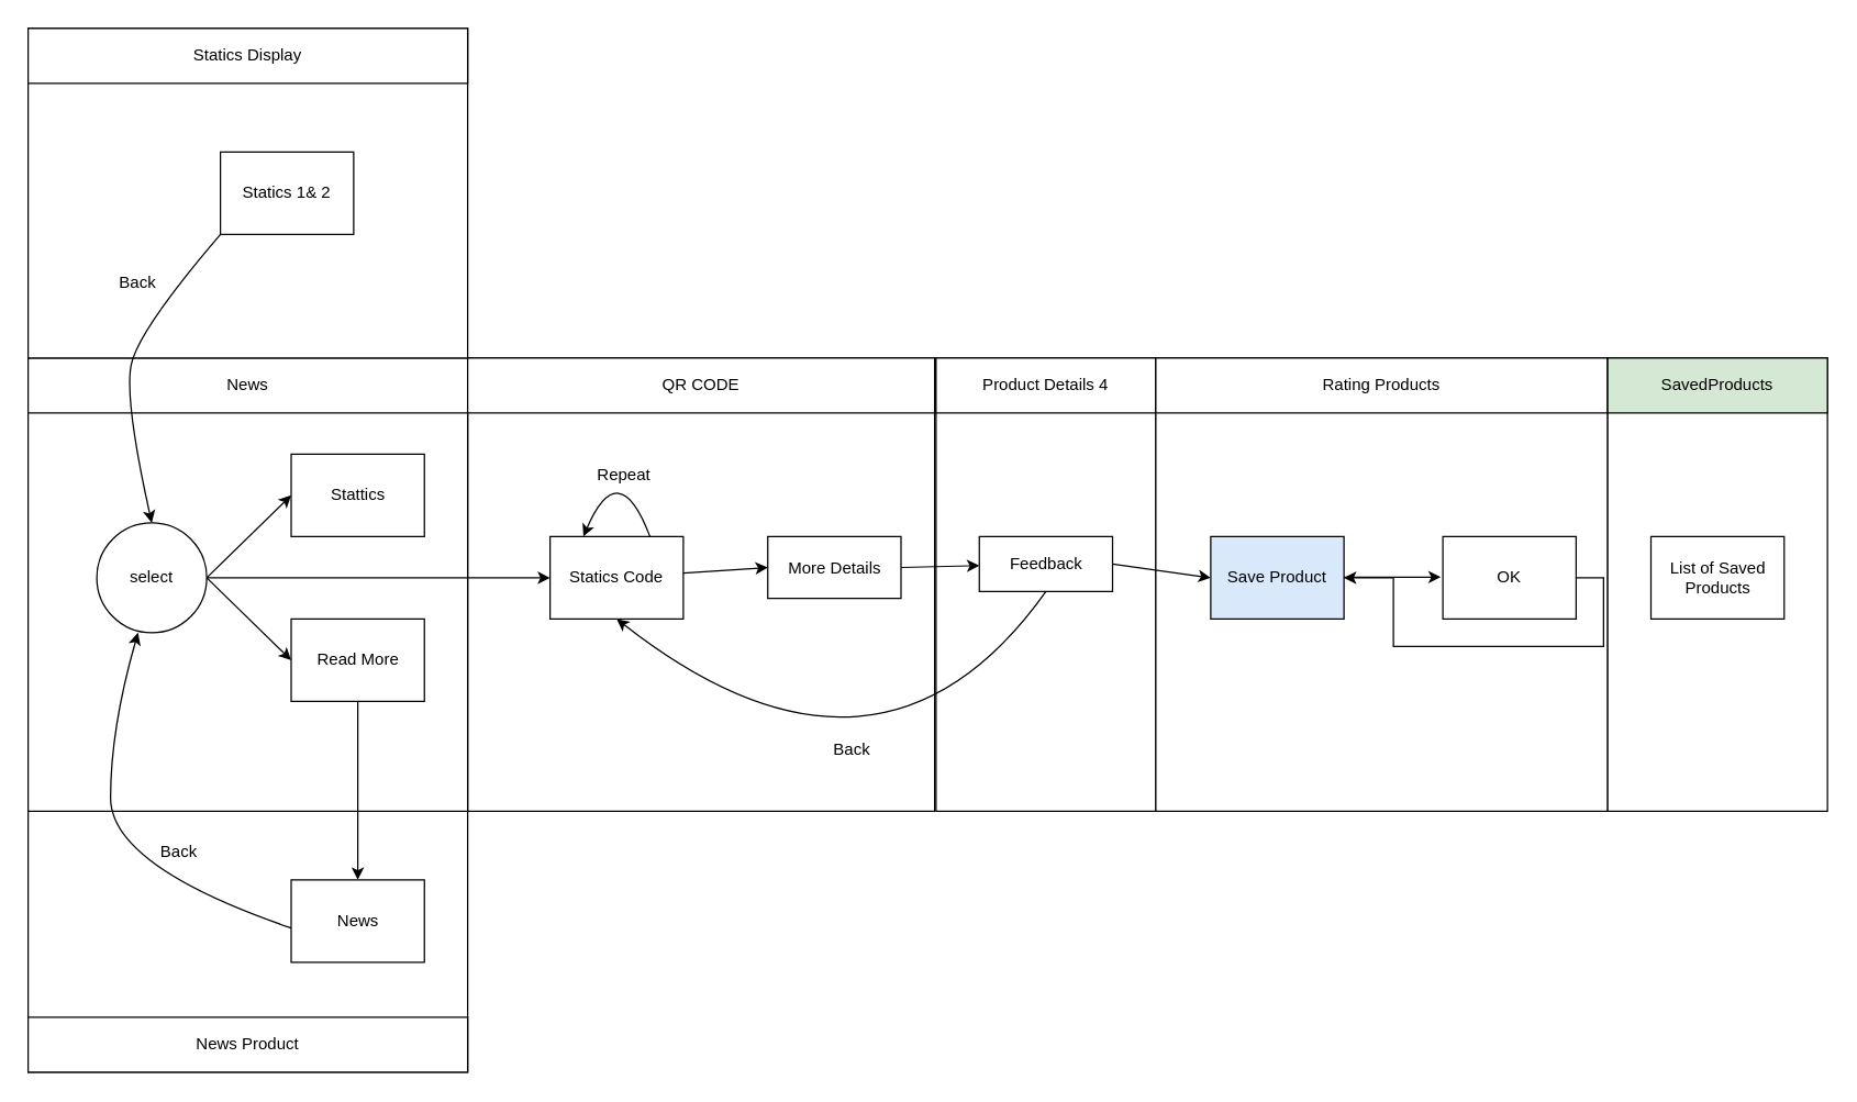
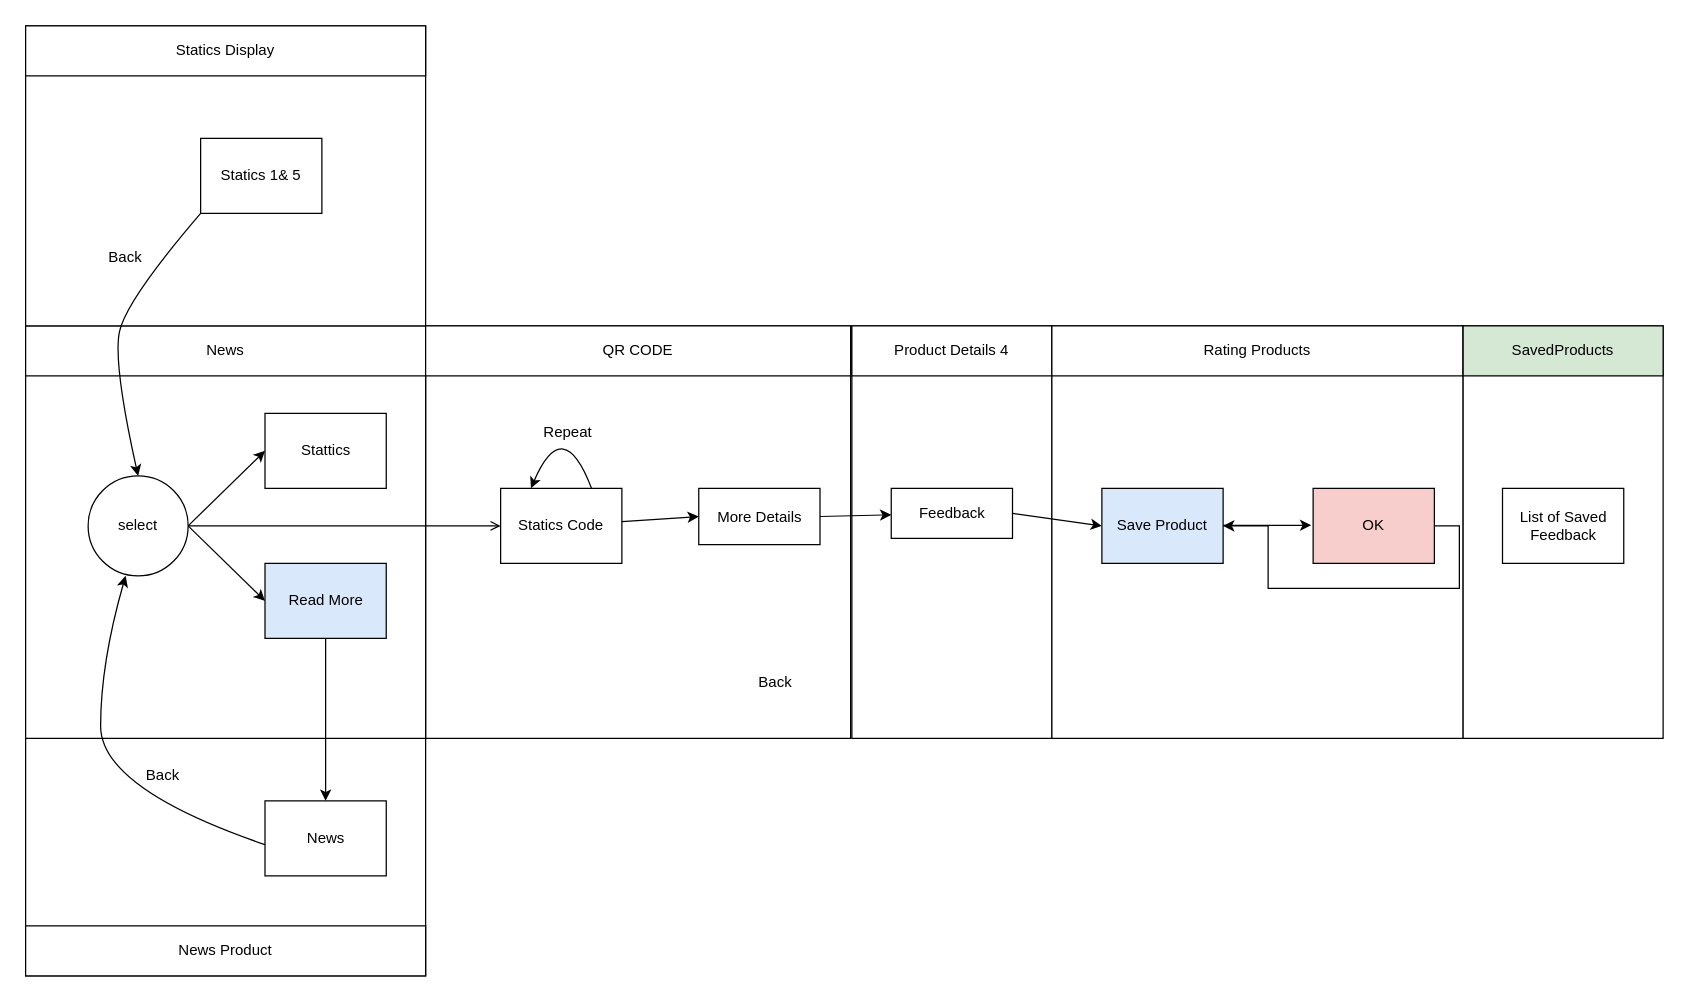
  <mxCell id="0" />
  <mxCell id="1" parent="0" />
  <mxCell id="2" value="" style="rounded=0;whiteSpace=wrap;html=1;" vertex="1" parent="1"><mxGeometry x="681" y="260" width="160" height="330" as="geometry" /></mxCell>
  <mxCell id="3" value="Product Details 4" style="rounded=0;whiteSpace=wrap;html=1;" vertex="1" parent="1"><mxGeometry x="681" y="260" width="160" height="40" as="geometry" /></mxCell>
  <mxCell id="4" value="Feedback" style="rounded=0;whiteSpace=wrap;html=1;" vertex="1" parent="1"><mxGeometry x="712.5" y="390" width="97" height="40" as="geometry" /></mxCell>
  <mxCell id="5" value="" style="rounded=0;whiteSpace=wrap;html=1;" vertex="1" parent="1"><mxGeometry x="841" y="260" width="329" height="330" as="geometry" /></mxCell>
  <mxCell id="6" value="Rating Products" style="rounded=0;whiteSpace=wrap;html=1;" vertex="1" parent="1"><mxGeometry x="841" y="260" width="329" height="40" as="geometry" /></mxCell>
  <mxCell id="7" value="" style="endArrow=classic;html=1;rounded=0;exitX=1;exitY=0.5;exitDx=0;exitDy=0;entryX=0;entryY=0.5;entryDx=0;entryDy=0;" edge="1" parent="1" source="4" target="8"><mxGeometry width="50" height="50" relative="1" as="geometry"><mxPoint x="809.5" y="420" as="sourcePoint" /><mxPoint x="719.5" y="430" as="targetPoint" /><Array as="points" /></mxGeometry></mxCell>
  <mxCell id="8" value="Save Product" style="rounded=0;whiteSpace=wrap;html=1;fillColor=#dae8fc;" vertex="1" parent="1"><mxGeometry x="881" y="390" width="97" height="60" as="geometry" /></mxCell>
- <mxCell id="9" value="OK" style="rounded=0;whiteSpace=wrap;html=1;" vertex="1" parent="1"><mxGeometry x="1050" y="390" width="97" height="60" as="geometry" /></mxCell>
+ <mxCell id="9" value="OK" style="rounded=0;whiteSpace=wrap;html=1;fillColor=#f8cecc;" vertex="1" parent="1"><mxGeometry x="1050" y="390" width="97" height="60" as="geometry" /></mxCell>
  <mxCell id="10" value="" style="rounded=0;whiteSpace=wrap;html=1;" vertex="1" parent="1"><mxGeometry x="340" y="260" width="340" height="330" as="geometry" /></mxCell>
  <mxCell id="11" value="" style="rounded=0;whiteSpace=wrap;html=1;" vertex="1" parent="1"><mxGeometry x="20" y="590" width="320" height="190" as="geometry" /></mxCell>
  <mxCell id="12" value="" style="rounded=0;whiteSpace=wrap;html=1;" vertex="1" parent="1"><mxGeometry x="20" y="260" width="320" height="330" as="geometry" /></mxCell>
  <mxCell id="13" value="News" style="rounded=0;whiteSpace=wrap;html=1;" vertex="1" parent="1"><mxGeometry x="20" y="260" width="320" height="40" as="geometry" /></mxCell>
  <mxCell id="14" value="" style="endArrow=classic;html=1;rounded=0;exitX=1;exitY=0.5;exitDx=0;exitDy=0;entryX=0;entryY=0.5;entryDx=0;entryDy=0;" edge="1" parent="1" target="15"><mxGeometry width="50" height="50" relative="1" as="geometry"><mxPoint x="150" y="420" as="sourcePoint" /><mxPoint x="206" y="420" as="targetPoint" /><Array as="points" /></mxGeometry></mxCell>
- <mxCell id="15" value="Read More" style="rounded=0;whiteSpace=wrap;html=1;" vertex="1" parent="1"><mxGeometry x="211.5" y="450" width="97" height="60" as="geometry" /></mxCell>
+ <mxCell id="15" value="Read More" style="rounded=0;whiteSpace=wrap;html=1;fillColor=#dae8fc;" vertex="1" parent="1"><mxGeometry x="211.5" y="450" width="97" height="60" as="geometry" /></mxCell>
  <mxCell id="16" value="" style="endArrow=classic;html=1;rounded=0;exitX=1;exitY=0.5;exitDx=0;exitDy=0;entryX=0;entryY=0.5;entryDx=0;entryDy=0;" edge="1" parent="1" target="17"><mxGeometry width="50" height="50" relative="1" as="geometry"><mxPoint x="150" y="420" as="sourcePoint" /><mxPoint x="60" y="430" as="targetPoint" /><Array as="points" /></mxGeometry></mxCell>
  <mxCell id="17" value="Stattics" style="rounded=0;whiteSpace=wrap;html=1;" vertex="1" parent="1"><mxGeometry x="211.5" y="330" width="97" height="60" as="geometry" /></mxCell>
  <mxCell id="18" value="" style="endArrow=classic;html=1;rounded=0;exitX=0.5;exitY=1;exitDx=0;exitDy=0;" edge="1" parent="1" source="15"><mxGeometry width="50" height="50" relative="1" as="geometry"><mxPoint x="160" y="430" as="sourcePoint" /><mxPoint x="260" y="640" as="targetPoint" /><Array as="points" /></mxGeometry></mxCell>
  <mxCell id="19" value="News Product" style="rounded=0;whiteSpace=wrap;html=1;" vertex="1" parent="1"><mxGeometry x="20" y="740" width="320" height="40" as="geometry" /></mxCell>
  <mxCell id="20" value="News" style="rounded=0;whiteSpace=wrap;html=1;" vertex="1" parent="1"><mxGeometry x="211.5" y="640" width="97" height="60" as="geometry" /></mxCell>
  <mxCell id="21" value="" style="curved=1;endArrow=classic;html=1;rounded=0;exitX=0;exitY=0.5;exitDx=0;exitDy=0;entryX=0.375;entryY=1;entryDx=0;entryDy=0;entryPerimeter=0;" edge="1" parent="1" target="33"><mxGeometry width="50" height="50" relative="1" as="geometry"><mxPoint x="211.5" y="675" as="sourcePoint" /><mxPoint x="101.5" y="450" as="targetPoint" /><Array as="points"><mxPoint x="80" y="630" /><mxPoint x="80" y="530" /></Array></mxGeometry></mxCell>
  <mxCell id="22" value="Back" style="text;html=1;align=center;verticalAlign=middle;whiteSpace=wrap;rounded=0;" vertex="1" parent="1"><mxGeometry x="100" y="605" width="60" height="30" as="geometry" /></mxCell>
  <mxCell id="23" value="" style="rounded=0;whiteSpace=wrap;html=1;" vertex="1" parent="1"><mxGeometry x="20" width="320" height="240" as="geometry" y="20" /></mxCell>
  <mxCell id="24" value="Statics Display" style="rounded=0;whiteSpace=wrap;html=1;" vertex="1" parent="1"><mxGeometry x="20" width="320" height="40" as="geometry" y="20" /></mxCell>
- <mxCell id="25" value="Statics 1&amp;amp; 2" style="rounded=0;whiteSpace=wrap;html=1;" vertex="1" parent="1"><mxGeometry x="160" y="110" width="97" height="60" as="geometry" /></mxCell>
+ <mxCell id="25" value="Statics 1&amp;amp; 5" style="rounded=0;whiteSpace=wrap;html=1;" vertex="1" parent="1"><mxGeometry x="160" y="110" width="97" height="60" as="geometry" /></mxCell>
  <mxCell id="26" value="" style="endArrow=classic;html=1;rounded=0;exitX=1;exitY=0.5;exitDx=0;exitDy=0;entryX=0;entryY=0.5;entryDx=0;entryDy=0;" edge="1" parent="1" target="27"><mxGeometry width="50" height="50" relative="1" as="geometry"><mxPoint x="477" y="420" as="sourcePoint" /><mxPoint x="386.5" y="490" as="targetPoint" /><Array as="points" /></mxGeometry></mxCell>
  <mxCell id="27" value="Statics Code" style="rounded=0;whiteSpace=wrap;html=1;" vertex="1" parent="1"><mxGeometry x="400" y="390" width="97" height="60" as="geometry" /></mxCell>
  <mxCell id="28" value="" style="rounded=0;whiteSpace=wrap;html=1;" vertex="1" parent="1"><mxGeometry x="1170" y="260" width="160" height="330" as="geometry" /></mxCell>
  <mxCell id="29" value="SavedProducts" style="rounded=0;whiteSpace=wrap;html=1;fillColor=#d5e8d4;" vertex="1" parent="1"><mxGeometry x="1170" y="260" width="160" height="40" as="geometry" /></mxCell>
  <mxCell id="30" value="" style="edgeStyle=orthogonalEdgeStyle;rounded=0;orthogonalLoop=1;jettySize=auto;html=1;exitX=1;exitY=0.5;exitDx=0;exitDy=0;" edge="1" parent="1" source="9" target="8"><mxGeometry relative="1" as="geometry"><mxPoint x="1150" y="420" as="sourcePoint" /></mxGeometry></mxCell>
- <mxCell id="31" value="List of Saved Products" style="rounded=0;whiteSpace=wrap;html=1;" vertex="1" parent="1"><mxGeometry x="1201.5" y="390" width="97" height="60" as="geometry" /></mxCell>
+ <mxCell id="31" value="List of Saved Feedback" style="rounded=0;whiteSpace=wrap;html=1;" vertex="1" parent="1"><mxGeometry x="1201.5" y="390" width="97" height="60" as="geometry" /></mxCell>
  <mxCell id="32" value="" style="endArrow=classic;html=1;rounded=0;exitX=1;exitY=0.5;exitDx=0;exitDy=0;entryX=0;entryY=0.5;entryDx=0;entryDy=0;" edge="1" parent="1"><mxGeometry width="50" height="50" relative="1" as="geometry"><mxPoint x="978" y="419.5" as="sourcePoint" /><mxPoint x="1048.5" y="419.5" as="targetPoint" /><Array as="points" /></mxGeometry></mxCell>
  <mxCell id="33" value="select" style="ellipse;whiteSpace=wrap;html=1;aspect=fixed;" vertex="1" parent="1"><mxGeometry x="70" y="380" width="80" height="80" as="geometry" /></mxCell>
  <mxCell id="34" value="" style="curved=1;endArrow=classic;html=1;rounded=0;entryX=0.5;entryY=0;entryDx=0;entryDy=0;exitX=0;exitY=1;exitDx=0;exitDy=0;" edge="1" parent="1" source="25" target="33"><mxGeometry width="50" height="50" relative="1" as="geometry"><mxPoint x="221.5" y="685" as="sourcePoint" /><mxPoint x="110" y="470" as="targetPoint" /><Array as="points"><mxPoint x="100" y="240" /><mxPoint x="90" y="290" /></Array></mxGeometry></mxCell>
  <mxCell id="35" value="Back" style="text;html=1;align=center;verticalAlign=middle;whiteSpace=wrap;rounded=0;" vertex="1" parent="1"><mxGeometry x="70" y="190" width="60" height="30" as="geometry" /></mxCell>
  <mxCell id="36" value="QR CODE" style="rounded=0;whiteSpace=wrap;html=1;" vertex="1" parent="1"><mxGeometry x="340" y="260" width="340" height="40" as="geometry" /></mxCell>
- <mxCell id="37" value="" style="endArrow=classic;html=1;rounded=0;exitX=1;exitY=0.5;exitDx=0;exitDy=0;entryX=0;entryY=0.5;entryDx=0;entryDy=0;" edge="1" parent="1" source="33" target="27"><mxGeometry width="50" height="50" relative="1" as="geometry"><mxPoint x="160" y="430" as="sourcePoint" /><mxPoint x="222" y="490" as="targetPoint" /><Array as="points" /></mxGeometry></mxCell>
+ <mxCell id="37" value="" style="endArrow=open;html=1;rounded=0;exitX=1;exitY=0.5;exitDx=0;exitDy=0;entryX=0;entryY=0.5;entryDx=0;entryDy=0;" edge="1" parent="1" source="33" target="27"><mxGeometry width="50" height="50" relative="1" as="geometry"><mxPoint x="160" y="430" as="sourcePoint" /><mxPoint x="222" y="490" as="targetPoint" /><Array as="points" /></mxGeometry></mxCell>
  <mxCell id="38" value="More Details" style="rounded=0;whiteSpace=wrap;html=1;" vertex="1" parent="1"><mxGeometry x="558.5" y="390" width="97" height="45" as="geometry" /></mxCell>
  <mxCell id="39" value="" style="endArrow=classic;html=1;rounded=0;entryX=0;entryY=0.5;entryDx=0;entryDy=0;" edge="1" parent="1" target="38" source="27"><mxGeometry width="50" height="50" relative="1" as="geometry"><mxPoint x="500" y="420" as="sourcePoint" /><mxPoint x="380.5" y="490" as="targetPoint" /><Array as="points" /></mxGeometry></mxCell>
  <mxCell id="40" value="" style="endArrow=classic;html=1;rounded=0;exitX=1;exitY=0.5;exitDx=0;exitDy=0;" edge="1" parent="1" source="38" target="4"><mxGeometry width="50" height="50" relative="1" as="geometry"><mxPoint x="820" y="430" as="sourcePoint" /><mxPoint x="710" y="420" as="targetPoint" /><Array as="points" /></mxGeometry></mxCell>
- <mxCell id="41" value="" style="curved=1;endArrow=classic;html=1;rounded=0;entryX=0.5;entryY=1;entryDx=0;entryDy=0;exitX=0.5;exitY=1;exitDx=0;exitDy=0;" edge="1" parent="1" source="4" target="27"><mxGeometry width="50" height="50" relative="1" as="geometry"><mxPoint x="170" y="180" as="sourcePoint" /><mxPoint x="120" y="390" as="targetPoint" /><Array as="points"><mxPoint x="640" y="600" /></Array></mxGeometry></mxCell>
  <mxCell id="42" value="Back" style="text;html=1;align=center;verticalAlign=middle;whiteSpace=wrap;rounded=0;" vertex="1" parent="1"><mxGeometry x="590" y="530" width="60" height="30" as="geometry" /></mxCell>
  <mxCell id="43" value="" style="curved=1;endArrow=classic;html=1;rounded=0;entryX=0.25;entryY=0;entryDx=0;entryDy=0;exitX=0.75;exitY=0;exitDx=0;exitDy=0;" edge="1" parent="1" source="27" target="27"><mxGeometry width="50" height="50" relative="1" as="geometry"><mxPoint x="771" y="460" as="sourcePoint" /><mxPoint x="459" y="460" as="targetPoint" /><Array as="points"><mxPoint x="450" y="330" /></Array></mxGeometry></mxCell>
  <mxCell id="44" value="Repeat" style="text;html=1;align=center;verticalAlign=middle;whiteSpace=wrap;rounded=0;" vertex="1" parent="1"><mxGeometry x="423.5" y="330" width="60" height="30" as="geometry" /></mxCell>
  <mxCell id="45" value="" style="endArrow=classic;html=1;rounded=0;" edge="1" parent="1"><mxGeometry width="50" height="50" relative="1" as="geometry"><mxPoint x="1200" y="420" as="sourcePoint" /><mxPoint x="1200" y="420" as="targetPoint" /><Array as="points" /></mxGeometry></mxCell>
